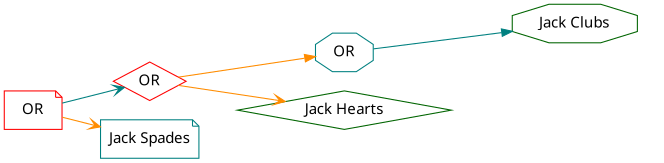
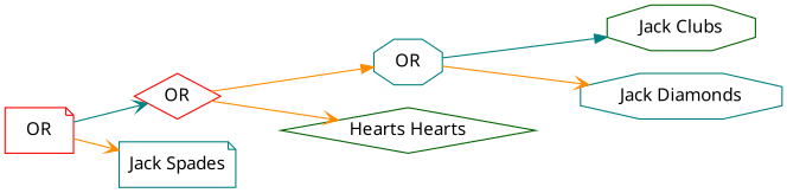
  digraph {
    rankdir=LR
    splines=spline
    node [color=teal fontname=Sans shape=octagon]
    edge [arrowhead=vee color=darkorange]
    n1 [color=red label=OR shape=note]
    n2 [color=red label=OR shape=diamond]
    n3 [label="Jack Spades" shape=note]
    n4 [label=OR]
-   n5 [color=darkgreen label="Jack Hearts" shape=diamond]
+   n5 [color=darkgreen label="Hearts Hearts" shape=diamond]
    n6 [color=darkgreen label="Jack Clubs"]
+   n7 [label="Jack Diamonds"]
    n1 -> n2 [color=teal]
    n1 -> n3
    n2 -> n4 [arrowhead=normal]
    n2 -> n5
    n4 -> n6 [arrowhead=normal color=teal]
+   n4 -> n7
  }
